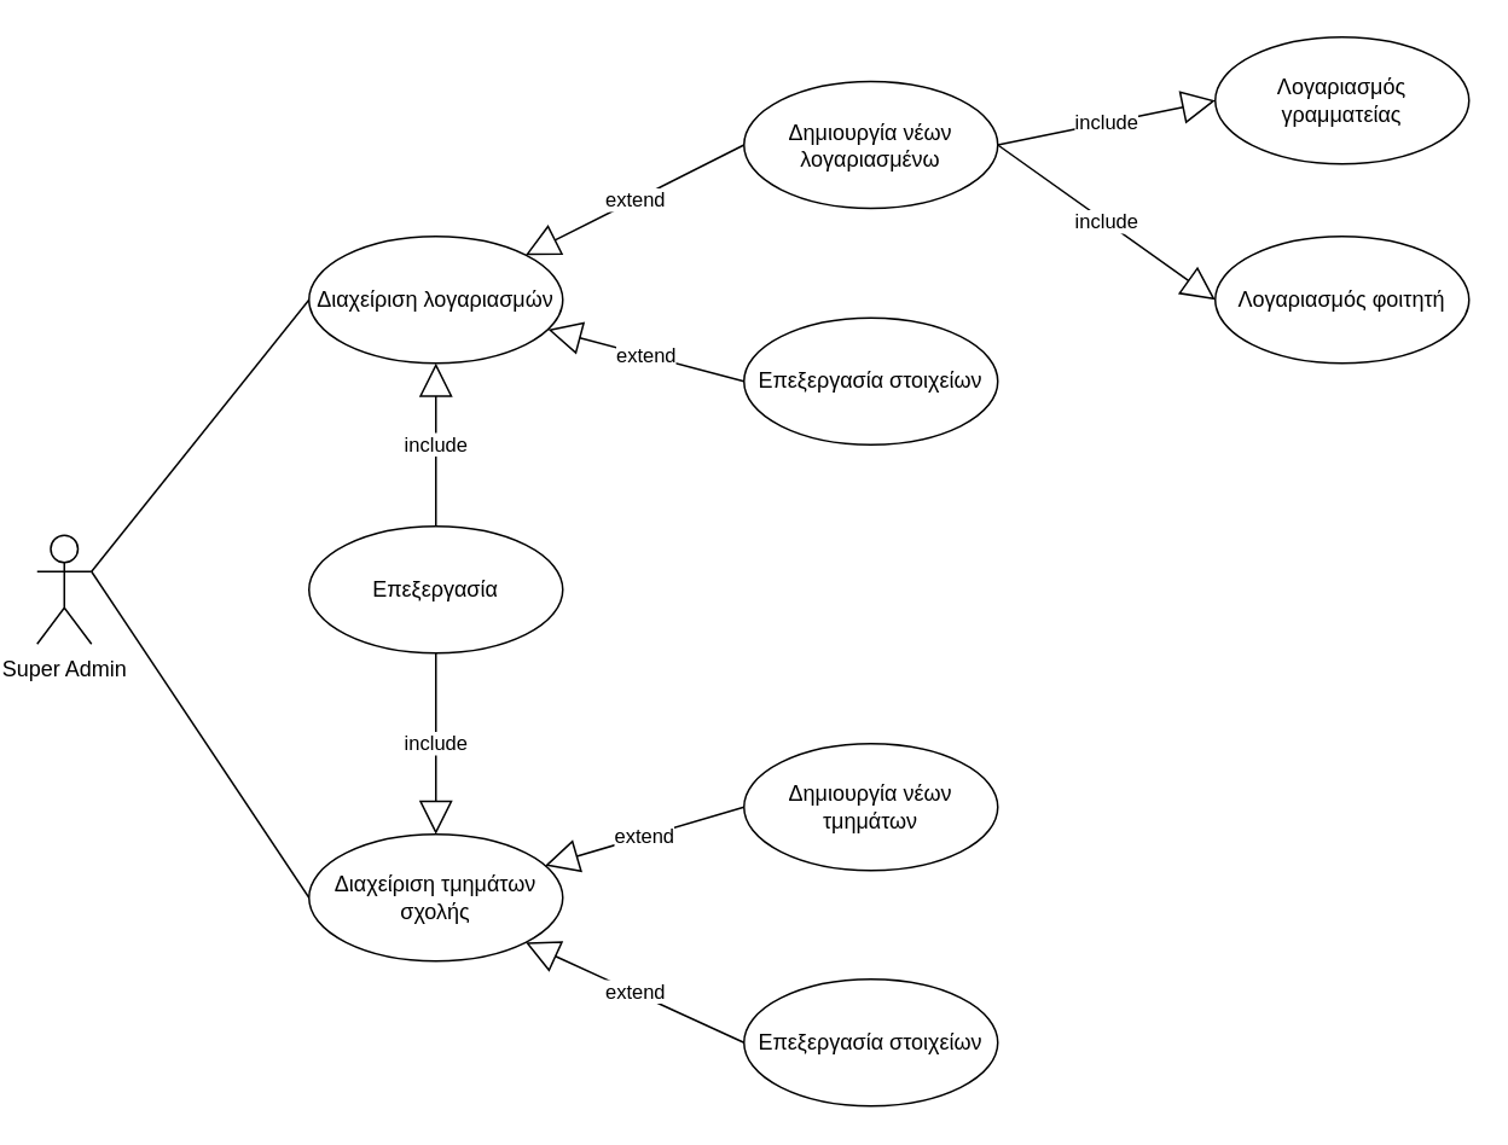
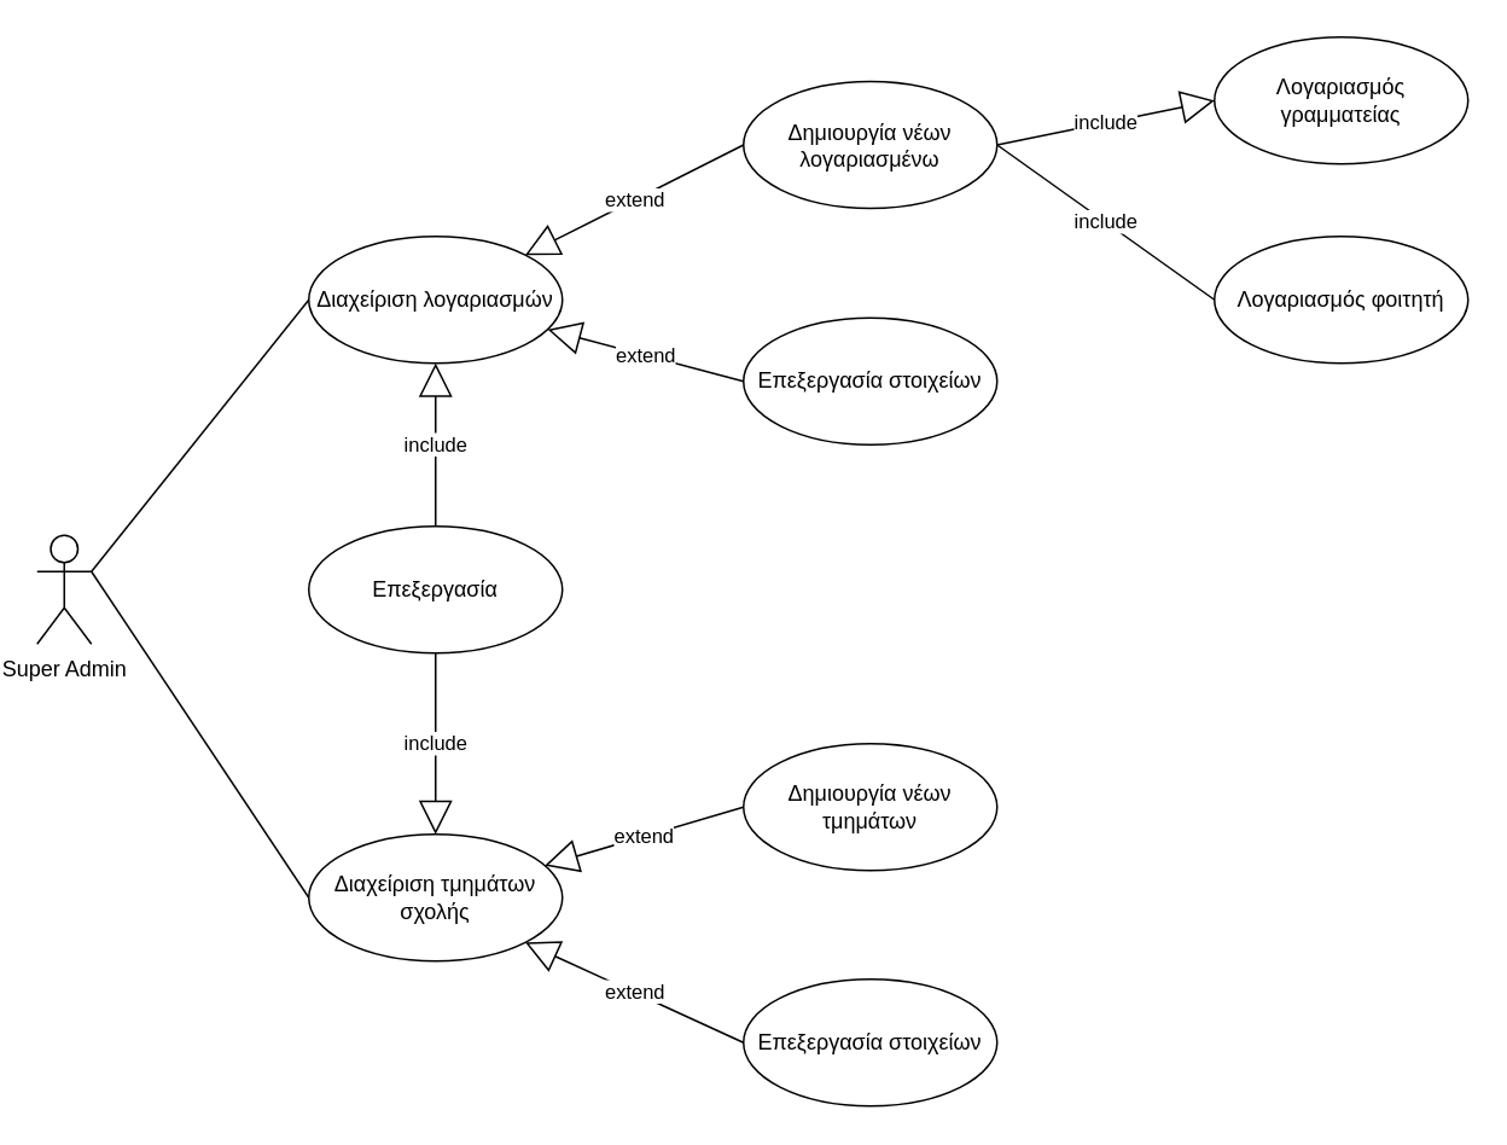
  <mxCell id="0" />
  <mxCell id="1" parent="0" />
  <mxCell id="2" style="rounded=0;orthogonalLoop=1;jettySize=auto;html=1;exitX=1;exitY=0.333;exitDx=0;exitDy=0;exitPerimeter=0;endArrow=none;endFill=0;entryX=0;entryY=0.5;entryDx=0;entryDy=0;" parent="1" source="4" target="8" edge="1"><mxGeometry relative="1" as="geometry"><mxPoint x="390.981" y="450.84" as="targetPoint" /></mxGeometry></mxCell>
  <mxCell id="3" style="rounded=0;orthogonalLoop=1;jettySize=auto;html=1;exitX=1;exitY=0.333;exitDx=0;exitDy=0;exitPerimeter=0;entryX=0;entryY=0.5;entryDx=0;entryDy=0;endArrow=none;endFill=0;" parent="1" source="4" target="7" edge="1"><mxGeometry relative="1" as="geometry" /></mxCell>
  <mxCell id="4" value="Super Admin" style="shape=umlActor;verticalLabelPosition=bottom;labelBackgroundColor=#ffffff;verticalAlign=top;html=1;" parent="1" vertex="1"><mxGeometry x="20" y="295" width="30" height="60" as="geometry" /></mxCell>
  <mxCell id="5" value="include&lt;br&gt;" style="endArrow=block;endSize=16;endFill=0;html=1;exitX=1;exitY=0.5;exitDx=0;exitDy=0;entryX=0;entryY=0.5;entryDx=0;entryDy=0;" parent="1" source="9" target="10" edge="1"><mxGeometry width="160" relative="1" as="geometry"><mxPoint x="550" y="450" as="sourcePoint" /><mxPoint x="710" y="450" as="targetPoint" /></mxGeometry></mxCell>
- <mxCell id="6" value="include&lt;br&gt;" style="endArrow=block;endSize=16;endFill=0;html=1;exitX=1;exitY=0.5;exitDx=0;exitDy=0;entryX=0;entryY=0.5;entryDx=0;entryDy=0;" parent="1" source="9" target="11" edge="1"><mxGeometry width="160" relative="1" as="geometry"><mxPoint x="540" y="510" as="sourcePoint" /><mxPoint x="700" y="510" as="targetPoint" /></mxGeometry></mxCell>
+ <mxCell id="6" value="include&lt;br&gt;" style="endArrow=none;endSize=16;endFill=0;html=1;exitX=1;exitY=0.5;exitDx=0;exitDy=0;entryX=0;entryY=0.5;entryDx=0;entryDy=0;" parent="1" source="9" target="11" edge="1"><mxGeometry width="160" relative="1" as="geometry"><mxPoint x="540" y="510" as="sourcePoint" /><mxPoint x="700" y="510" as="targetPoint" /></mxGeometry></mxCell>
  <mxCell id="7" value="Διαχείριση τμημάτων σχολής" style="ellipse;whiteSpace=wrap;html=1;" parent="1" vertex="1"><mxGeometry x="170" y="460" width="140" height="70" as="geometry" /></mxCell>
  <mxCell id="8" value="Διαχείριση λογαριασμών" style="ellipse;whiteSpace=wrap;html=1;" parent="1" vertex="1"><mxGeometry x="170" width="140" height="70" as="geometry" y="130" /></mxCell>
  <mxCell id="9" value="Δημιουργία νέων λογαριασμένω" style="ellipse;whiteSpace=wrap;html=1;" parent="1" vertex="1"><mxGeometry x="410" y="44.5" width="140" height="70" as="geometry" /></mxCell>
  <mxCell id="10" value="Λογαριασμός γραμματείας" style="ellipse;whiteSpace=wrap;html=1;" parent="1" vertex="1"><mxGeometry x="670" y="20" width="140" height="70" as="geometry" /></mxCell>
  <mxCell id="11" value="Λογαριασμός φοιτητή" style="ellipse;whiteSpace=wrap;html=1;" parent="1" vertex="1"><mxGeometry x="670" width="140" height="70" as="geometry" y="130" /></mxCell>
  <mxCell id="12" value="extend" style="endArrow=block;endSize=16;endFill=0;html=1;exitX=0;exitY=0.5;exitDx=0;exitDy=0;" parent="1" source="9" target="8" edge="1"><mxGeometry width="160" relative="1" as="geometry"><mxPoint x="590.19" y="270.138" as="sourcePoint" /><mxPoint x="490.19" y="319.793" as="targetPoint" /></mxGeometry></mxCell>
  <mxCell id="13" value="Επεξεργασία στοιχείων" style="ellipse;whiteSpace=wrap;html=1;" parent="1" vertex="1"><mxGeometry x="410" y="175" width="140" height="70" as="geometry" /></mxCell>
  <mxCell id="14" value="extend" style="endArrow=block;endSize=16;endFill=0;html=1;exitX=0;exitY=0.5;exitDx=0;exitDy=0;" parent="1" source="13" target="8" edge="1"><mxGeometry width="160" relative="1" as="geometry"><mxPoint x="520.276" y="264.793" as="sourcePoint" /><mxPoint x="380.276" y="264.793" as="targetPoint" /></mxGeometry></mxCell>
  <mxCell id="15" value="Δημιουργία νέων τμημάτων" style="ellipse;whiteSpace=wrap;html=1;" parent="1" vertex="1"><mxGeometry x="410" y="410" width="140" height="70" as="geometry" /></mxCell>
  <mxCell id="16" value="Επεξεργασία στοιχείων" style="ellipse;whiteSpace=wrap;html=1;" parent="1" vertex="1"><mxGeometry x="410" y="540" width="140" height="70" as="geometry" /></mxCell>
  <mxCell id="17" value="extend" style="endArrow=block;endSize=16;endFill=0;html=1;exitX=0;exitY=0.5;exitDx=0;exitDy=0;" parent="1" source="15" target="7" edge="1"><mxGeometry width="160" relative="1" as="geometry"><mxPoint x="520.276" y="345.138" as="sourcePoint" /><mxPoint x="380.276" y="234.793" as="targetPoint" /></mxGeometry></mxCell>
  <mxCell id="18" value="extend" style="endArrow=block;endSize=16;endFill=0;html=1;exitX=0;exitY=0.5;exitDx=0;exitDy=0;entryX=1;entryY=1;entryDx=0;entryDy=0;" parent="1" source="16" target="7" edge="1"><mxGeometry width="160" relative="1" as="geometry"><mxPoint x="520.276" y="494.793" as="sourcePoint" /><mxPoint x="380.276" y="494.793" as="targetPoint" /></mxGeometry></mxCell>
  <mxCell id="19" value="Επεξεργασία" style="ellipse;whiteSpace=wrap;html=1;" vertex="1" parent="1"><mxGeometry x="170" y="290" width="140" height="70" as="geometry" /></mxCell>
  <mxCell id="20" value="include&lt;br&gt;" style="endArrow=block;endSize=16;endFill=0;html=1;exitX=0.5;exitY=0;exitDx=0;exitDy=0;entryX=0.5;entryY=1;entryDx=0;entryDy=0;" edge="1" parent="1" source="19" target="8"><mxGeometry width="160" relative="1" as="geometry"><mxPoint x="639.793" y="115.034" as="sourcePoint" /><mxPoint x="770.138" y="150.207" as="targetPoint" /></mxGeometry></mxCell>
  <mxCell id="21" value="include&lt;br&gt;" style="endArrow=block;endSize=16;endFill=0;html=1;exitX=0.5;exitY=1;exitDx=0;exitDy=0;entryX=0.5;entryY=0;entryDx=0;entryDy=0;" edge="1" parent="1" source="19" target="7"><mxGeometry width="160" relative="1" as="geometry"><mxPoint x="310.138" y="299.862" as="sourcePoint" /><mxPoint x="310.138" y="235.034" as="targetPoint" /></mxGeometry></mxCell>
